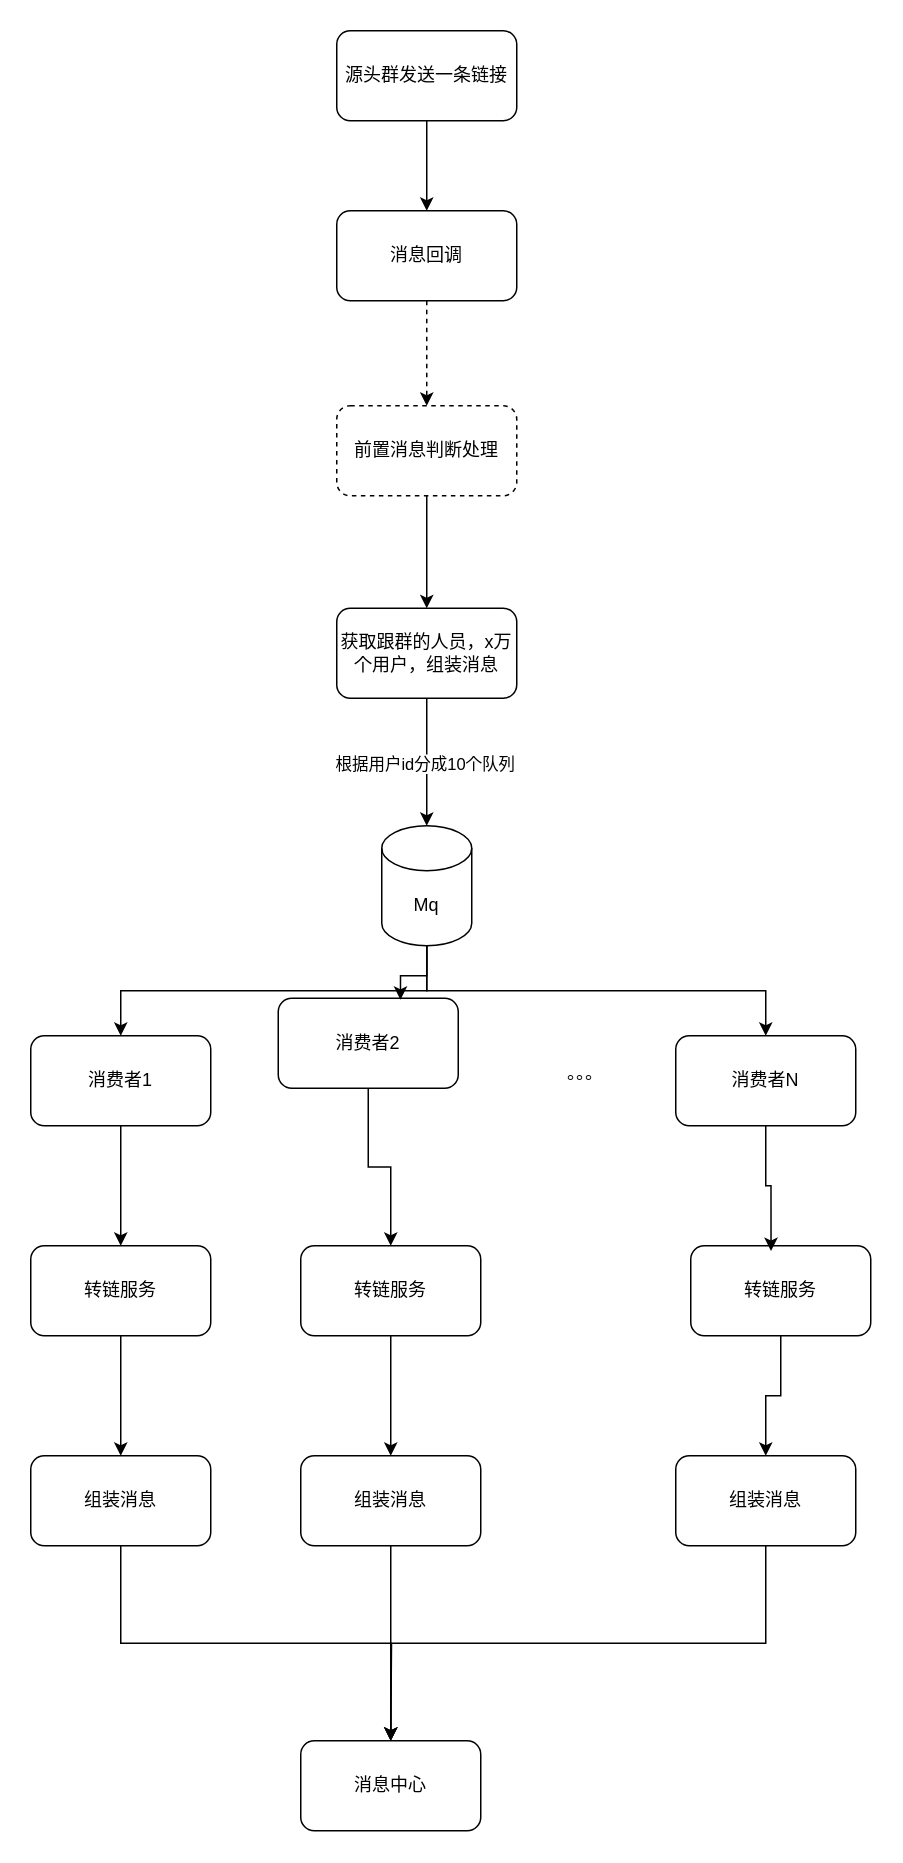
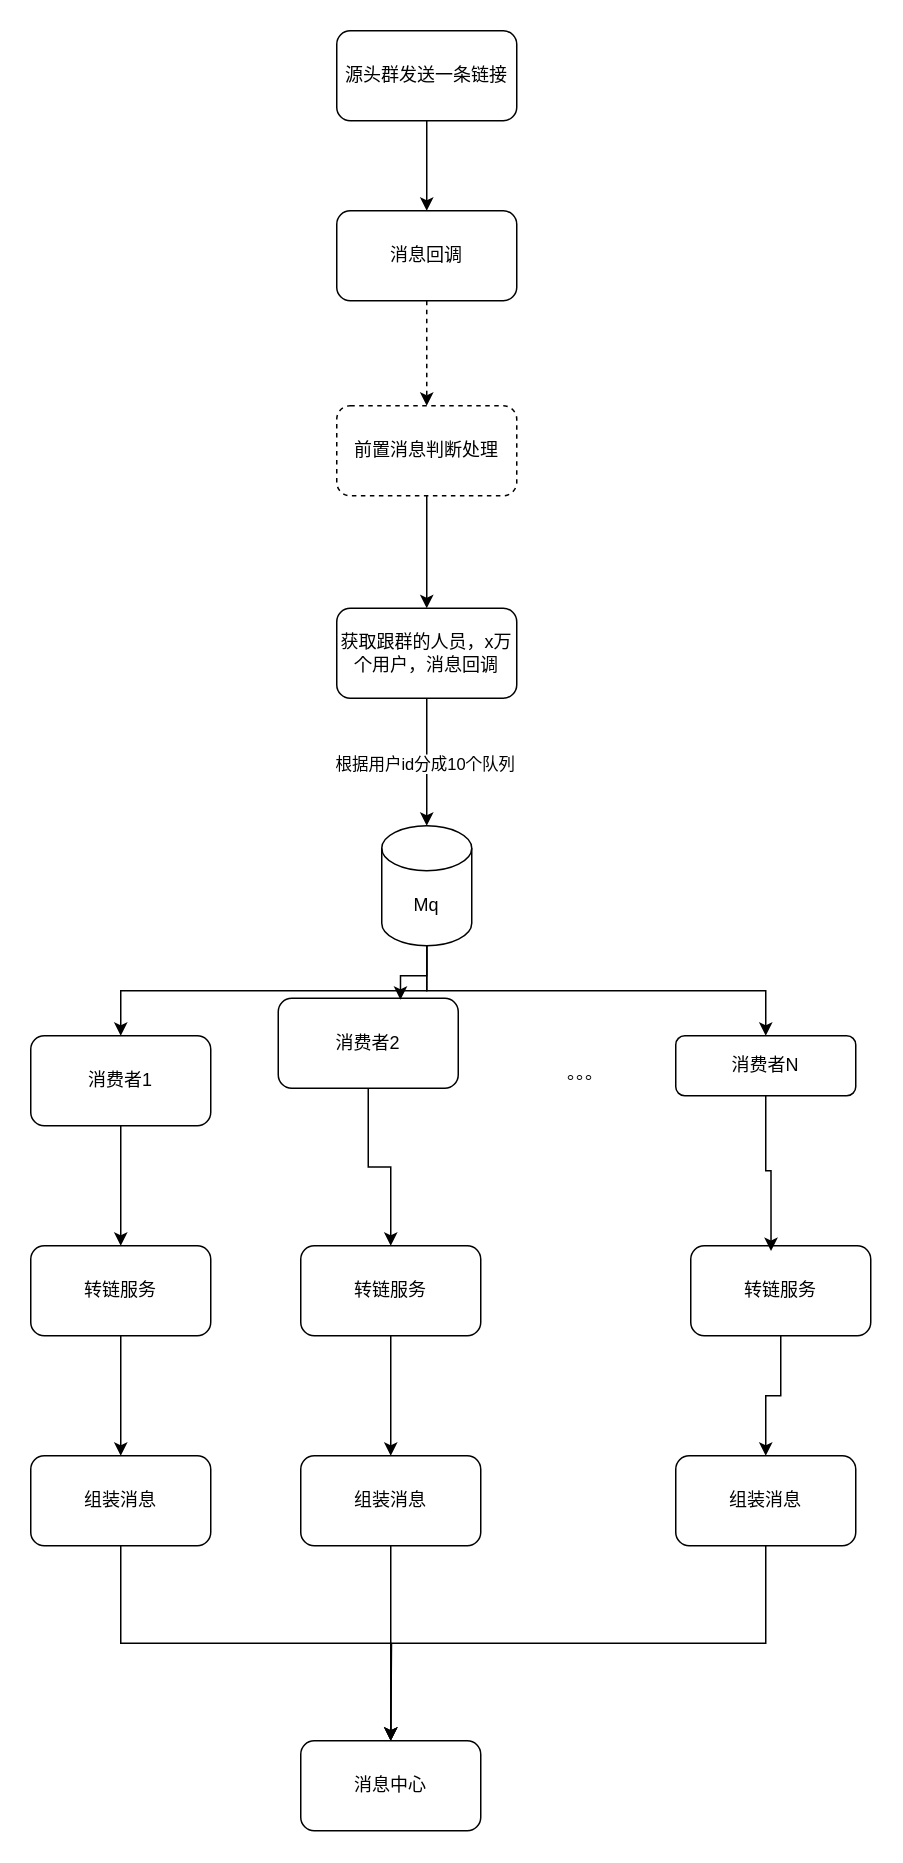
  <mxCell id="0" />
  <mxCell id="1" parent="0" />
  <mxCell id="2" style="edgeStyle=orthogonalEdgeStyle;rounded=0;orthogonalLoop=1;jettySize=auto;html=1;exitX=0.5;exitY=1;exitDx=0;exitDy=0;" edge="1" parent="1" source="3" target="5"><mxGeometry relative="1" as="geometry" /></mxCell>
  <mxCell id="3" value="源头群发送一条链接" style="rounded=1;whiteSpace=wrap;html=1;" vertex="1" parent="1"><mxGeometry x="224" y="20" width="120" height="60" as="geometry" /></mxCell>
  <mxCell id="4" style="edgeStyle=orthogonalEdgeStyle;rounded=0;orthogonalLoop=1;jettySize=auto;html=1;exitX=0.5;exitY=1;exitDx=0;exitDy=0;dashed=1;" edge="1" parent="1" source="5" target="7"><mxGeometry relative="1" as="geometry" /></mxCell>
  <mxCell id="5" value="消息回调" style="rounded=1;whiteSpace=wrap;html=1;" vertex="1" parent="1"><mxGeometry x="224" y="140" width="120" height="60" as="geometry" /></mxCell>
  <mxCell id="6" value="" style="edgeStyle=orthogonalEdgeStyle;rounded=0;orthogonalLoop=1;jettySize=auto;html=1;" edge="1" parent="1" source="7" target="8"><mxGeometry relative="1" as="geometry" /></mxCell>
  <mxCell id="7" value="前置消息判断处理" style="rounded=1;whiteSpace=wrap;html=1;dashed=1;" vertex="1" parent="1"><mxGeometry x="224" y="270" width="120" height="60" as="geometry" /></mxCell>
- <mxCell id="8" value="获取跟群的人员，x万个用户，组装消息" style="rounded=1;whiteSpace=wrap;html=1;" vertex="1" parent="1"><mxGeometry x="224" y="405" width="120" height="60" as="geometry" /></mxCell>
+ <mxCell id="8" value="获取跟群的人员，x万个用户，消息回调" style="rounded=1;whiteSpace=wrap;html=1;" vertex="1" parent="1"><mxGeometry x="224" y="405" width="120" height="60" as="geometry" /></mxCell>
  <mxCell id="9" style="edgeStyle=orthogonalEdgeStyle;rounded=0;orthogonalLoop=1;jettySize=auto;html=1;exitX=0.5;exitY=1;exitDx=0;exitDy=0;exitPerimeter=0;entryX=0.5;entryY=0;entryDx=0;entryDy=0;" edge="1" parent="1" source="11" target="15"><mxGeometry relative="1" as="geometry" /></mxCell>
  <mxCell id="10" style="edgeStyle=orthogonalEdgeStyle;rounded=0;orthogonalLoop=1;jettySize=auto;html=1;exitX=0.5;exitY=1;exitDx=0;exitDy=0;exitPerimeter=0;" edge="1" parent="1" source="11" target="18"><mxGeometry relative="1" as="geometry" /></mxCell>
  <mxCell id="11" value="Mq" style="shape=cylinder3;whiteSpace=wrap;html=1;boundedLbl=1;backgroundOutline=1;size=15;" vertex="1" parent="1"><mxGeometry x="254" y="550" width="60" height="80" as="geometry" /></mxCell>
  <mxCell id="12" style="edgeStyle=orthogonalEdgeStyle;rounded=0;orthogonalLoop=1;jettySize=auto;html=1;entryX=0.5;entryY=0;entryDx=0;entryDy=0;entryPerimeter=0;" edge="1" parent="1" source="8" target="11"><mxGeometry relative="1" as="geometry" /></mxCell>
  <mxCell id="13" value="根据用户id分成10个队列" style="edgeLabel;html=1;align=center;verticalAlign=middle;resizable=0;points=[];" vertex="1" connectable="0" parent="12"><mxGeometry x="0.001" y="-2" relative="1" as="geometry"><mxPoint as="offset" /></mxGeometry></mxCell>
  <mxCell id="14" style="edgeStyle=orthogonalEdgeStyle;rounded=0;orthogonalLoop=1;jettySize=auto;html=1;exitX=0.5;exitY=1;exitDx=0;exitDy=0;" edge="1" parent="1" source="15" target="22"><mxGeometry relative="1" as="geometry" /></mxCell>
  <mxCell id="15" value="消费者1" style="rounded=1;whiteSpace=wrap;html=1;" vertex="1" parent="1"><mxGeometry x="20" y="690" width="120" height="60" as="geometry" /></mxCell>
  <mxCell id="16" style="edgeStyle=orthogonalEdgeStyle;rounded=0;orthogonalLoop=1;jettySize=auto;html=1;exitX=0.5;exitY=1;exitDx=0;exitDy=0;entryX=0.5;entryY=0;entryDx=0;entryDy=0;" edge="1" parent="1" source="17" target="24"><mxGeometry relative="1" as="geometry" /></mxCell>
  <mxCell id="17" value="消费者2" style="rounded=1;whiteSpace=wrap;html=1;" vertex="1" parent="1"><mxGeometry x="185" y="665" width="120" height="60" as="geometry" /></mxCell>
- <mxCell id="18" value="消费者N" style="rounded=1;whiteSpace=wrap;html=1;" vertex="1" parent="1"><mxGeometry x="450" y="690" width="120" height="60" as="geometry" /></mxCell>
+ <mxCell id="18" value="消费者N" style="rounded=1;whiteSpace=wrap;html=1;" vertex="1" parent="1"><mxGeometry x="450" y="690" width="120" height="40" as="geometry" /></mxCell>
  <mxCell id="19" value="。。。" style="text;html=1;align=center;verticalAlign=middle;whiteSpace=wrap;rounded=0;" vertex="1" parent="1"><mxGeometry x="360" y="700" width="60" height="30" as="geometry" /></mxCell>
  <mxCell id="20" style="edgeStyle=orthogonalEdgeStyle;rounded=0;orthogonalLoop=1;jettySize=auto;html=1;exitX=0.5;exitY=1;exitDx=0;exitDy=0;exitPerimeter=0;entryX=0.679;entryY=0.017;entryDx=0;entryDy=0;entryPerimeter=0;" edge="1" parent="1" source="11" target="17"><mxGeometry relative="1" as="geometry" /></mxCell>
  <mxCell id="21" value="" style="edgeStyle=orthogonalEdgeStyle;rounded=0;orthogonalLoop=1;jettySize=auto;html=1;" edge="1" parent="1" source="22" target="29"><mxGeometry relative="1" as="geometry" /></mxCell>
  <mxCell id="22" value="转链服务" style="rounded=1;whiteSpace=wrap;html=1;" vertex="1" parent="1"><mxGeometry x="20" y="830" width="120" height="60" as="geometry" /></mxCell>
  <mxCell id="23" style="edgeStyle=orthogonalEdgeStyle;rounded=0;orthogonalLoop=1;jettySize=auto;html=1;exitX=0.5;exitY=1;exitDx=0;exitDy=0;entryX=0.5;entryY=0;entryDx=0;entryDy=0;" edge="1" parent="1" source="24" target="31"><mxGeometry relative="1" as="geometry" /></mxCell>
  <mxCell id="24" value="转链服务" style="rounded=1;whiteSpace=wrap;html=1;" vertex="1" parent="1"><mxGeometry x="200" y="830" width="120" height="60" as="geometry" /></mxCell>
  <mxCell id="25" style="edgeStyle=orthogonalEdgeStyle;rounded=0;orthogonalLoop=1;jettySize=auto;html=1;exitX=0.5;exitY=1;exitDx=0;exitDy=0;" edge="1" parent="1" source="26" target="33"><mxGeometry relative="1" as="geometry" /></mxCell>
  <mxCell id="26" value="转链服务" style="rounded=1;whiteSpace=wrap;html=1;" vertex="1" parent="1"><mxGeometry x="460" y="830" width="120" height="60" as="geometry" /></mxCell>
  <mxCell id="27" style="edgeStyle=orthogonalEdgeStyle;rounded=0;orthogonalLoop=1;jettySize=auto;html=1;exitX=0.5;exitY=1;exitDx=0;exitDy=0;entryX=0.446;entryY=0.059;entryDx=0;entryDy=0;entryPerimeter=0;" edge="1" parent="1" source="18" target="26"><mxGeometry relative="1" as="geometry" /></mxCell>
  <mxCell id="28" style="edgeStyle=orthogonalEdgeStyle;rounded=0;orthogonalLoop=1;jettySize=auto;html=1;exitX=0.5;exitY=1;exitDx=0;exitDy=0;" edge="1" parent="1" source="29" target="34"><mxGeometry relative="1" as="geometry" /></mxCell>
  <mxCell id="29" value="组装消息" style="rounded=1;whiteSpace=wrap;html=1;" vertex="1" parent="1"><mxGeometry x="20" y="970" width="120" height="60" as="geometry" /></mxCell>
  <mxCell id="30" style="edgeStyle=orthogonalEdgeStyle;rounded=0;orthogonalLoop=1;jettySize=auto;html=1;exitX=0.5;exitY=1;exitDx=0;exitDy=0;" edge="1" parent="1" source="31" target="34"><mxGeometry relative="1" as="geometry" /></mxCell>
  <mxCell id="31" value="组装消息" style="rounded=1;whiteSpace=wrap;html=1;" vertex="1" parent="1"><mxGeometry x="200" y="970" width="120" height="60" as="geometry" /></mxCell>
  <mxCell id="32" style="edgeStyle=orthogonalEdgeStyle;rounded=0;orthogonalLoop=1;jettySize=auto;html=1;exitX=0.5;exitY=1;exitDx=0;exitDy=0;" edge="1" parent="1" source="33"><mxGeometry relative="1" as="geometry"><mxPoint x="260" y="1160" as="targetPoint" /></mxGeometry></mxCell>
  <mxCell id="33" value="组装消息" style="rounded=1;whiteSpace=wrap;html=1;" vertex="1" parent="1"><mxGeometry x="450" y="970" width="120" height="60" as="geometry" /></mxCell>
  <mxCell id="34" value="消息中心" style="rounded=1;whiteSpace=wrap;html=1;" vertex="1" parent="1"><mxGeometry x="200" y="1160" width="120" height="60" as="geometry" /></mxCell>
